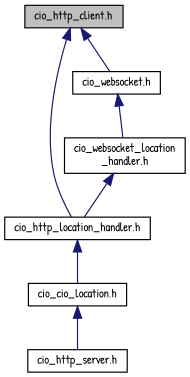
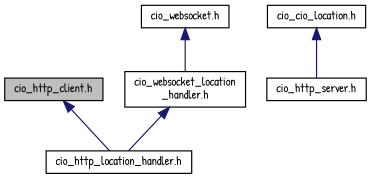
  digraph {
    fontname="Patrick Hand"
    node [color=black fillcolor=white fontname="Patrick Hand" fontsize=10 shape=record style=filled]
    edge [color=midnightblue dir=back fontname="Patrick Hand" fontsize=10 labelfontname=Helvetica labelfontsize=10 style=solid]
    n1 [fillcolor=grey75 fontcolor=black height=0.2 label="cio_http_client.h" width=0.4]
    n2 [height=0.2 label="cio_http_location_handler.h" width=0.4]
    n3 [height=0.2 label="cio_websocket.h" width=0.4]
    n4 [height=0.2 label="cio_cio_location.h" width=0.4]
    n5 [height=0.2 label="cio_websocket_location\l_handler.h" width=0.4]
    n6 [height=0.2 label="cio_http_server.h" width=0.4]
    n1 -> n2
-   n1 -> n3
-   n2 -> n4
    n3 -> n5
    n4 -> n6
    n5 -> n2
  }
